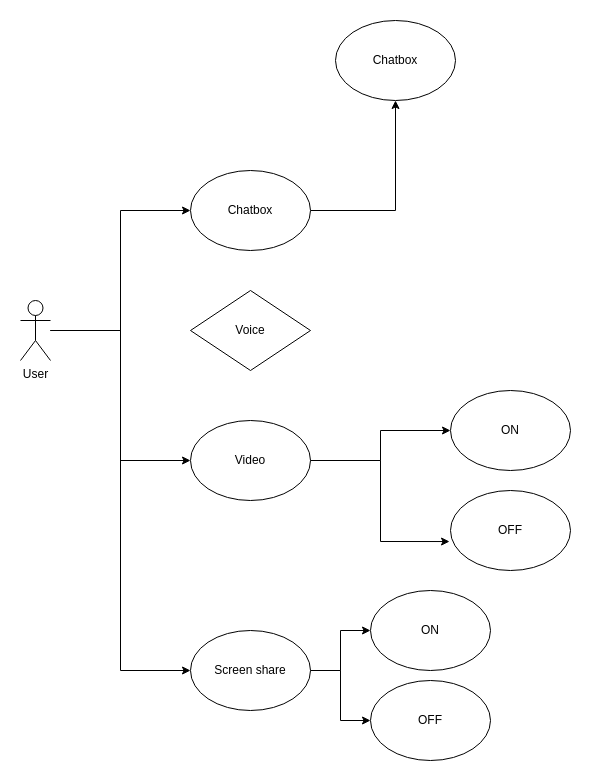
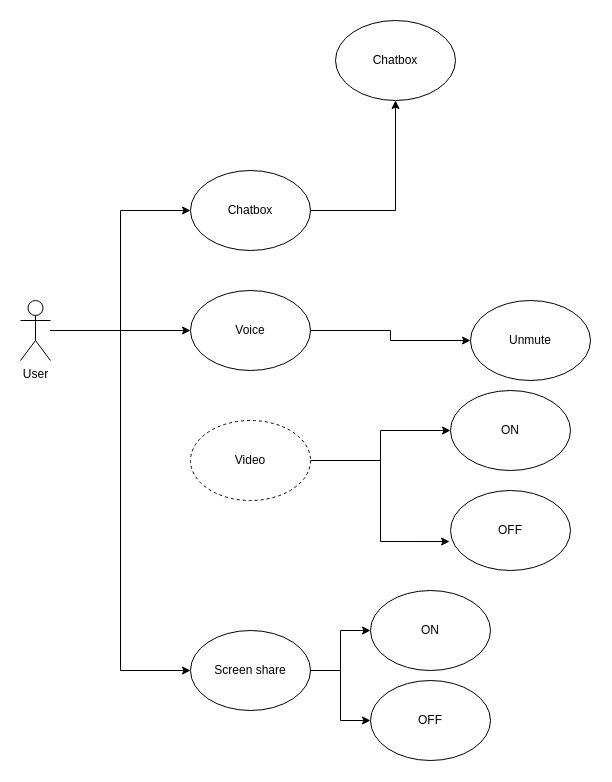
  <mxCell id="0" />
  <mxCell id="1" parent="0" />
  <mxCell id="2" style="edgeStyle=orthogonalEdgeStyle;rounded=0;orthogonalLoop=1;jettySize=auto;html=1;entryX=0;entryY=0.5;entryDx=0;entryDy=0;" edge="1" parent="1" source="6" target="8"><mxGeometry relative="1" as="geometry" /></mxCell>
- <mxCell id="4" style="edgeStyle=orthogonalEdgeStyle;rounded=0;orthogonalLoop=1;jettySize=auto;html=1;entryX=0;entryY=0.5;entryDx=0;entryDy=0;" edge="1" parent="1" source="6" target="13"><mxGeometry relative="1" as="geometry"><mxPoint x="490" y="530" as="targetPoint" /></mxGeometry></mxCell>
+ <mxCell id="3" style="edgeStyle=orthogonalEdgeStyle;rounded=0;orthogonalLoop=1;jettySize=auto;html=1;" edge="1" parent="1" source="6" target="10"><mxGeometry relative="1" as="geometry" /></mxCell>
  <mxCell id="5" style="edgeStyle=orthogonalEdgeStyle;rounded=0;orthogonalLoop=1;jettySize=auto;html=1;entryX=0;entryY=0.5;entryDx=0;entryDy=0;" edge="1" parent="1" source="6" target="20"><mxGeometry relative="1" as="geometry" /></mxCell>
  <mxCell id="6" value="User" style="shape=umlActor;verticalLabelPosition=bottom;verticalAlign=top;html=1;outlineConnect=0;" vertex="1" parent="1"><mxGeometry x="20" y="300" width="30" height="60" as="geometry" /></mxCell>
  <mxCell id="7" value="" style="edgeStyle=orthogonalEdgeStyle;rounded=0;orthogonalLoop=1;jettySize=auto;html=1;" edge="1" parent="1" source="8" target="14"><mxGeometry relative="1" as="geometry" /></mxCell>
  <mxCell id="8" value="Chatbox" style="ellipse;whiteSpace=wrap;html=1;" vertex="1" parent="1"><mxGeometry x="190" y="170" width="120" height="80" as="geometry" /></mxCell>
- <mxCell id="10" value="Voice" style="rhombus;whiteSpace=wrap;html=1;" vertex="1" parent="1"><mxGeometry x="190" y="290" width="120" height="80" as="geometry" /></mxCell>
+ <mxCell id="9" style="edgeStyle=orthogonalEdgeStyle;rounded=0;orthogonalLoop=1;jettySize=auto;html=1;" edge="1" parent="1" source="10" target="15"><mxGeometry relative="1" as="geometry" /></mxCell>
+ <mxCell id="10" value="Voice" style="ellipse;whiteSpace=wrap;html=1;" vertex="1" parent="1"><mxGeometry x="190" y="290" width="120" height="80" as="geometry" /></mxCell>
  <mxCell id="11" style="edgeStyle=orthogonalEdgeStyle;rounded=0;orthogonalLoop=1;jettySize=auto;html=1;entryX=-0.008;entryY=0.638;entryDx=0;entryDy=0;entryPerimeter=0;" edge="1" parent="1" source="13" target="17"><mxGeometry relative="1" as="geometry" /></mxCell>
  <mxCell id="12" style="edgeStyle=orthogonalEdgeStyle;rounded=0;orthogonalLoop=1;jettySize=auto;html=1;entryX=0;entryY=0.5;entryDx=0;entryDy=0;" edge="1" parent="1" source="13" target="16"><mxGeometry relative="1" as="geometry" /></mxCell>
- <mxCell id="13" value="Video" style="ellipse;whiteSpace=wrap;html=1;" vertex="1" parent="1"><mxGeometry x="190" y="420" width="120" height="80" as="geometry" /></mxCell>
+ <mxCell id="13" value="Video" style="ellipse;whiteSpace=wrap;html=1;dashed=1;" vertex="1" parent="1"><mxGeometry x="190" y="420" width="120" height="80" as="geometry" /></mxCell>
  <mxCell id="14" value="Chatbox" style="ellipse;whiteSpace=wrap;html=1;" vertex="1" parent="1"><mxGeometry x="335" y="20" width="120" height="80" as="geometry" /></mxCell>
+ <mxCell id="15" value="Unmute" style="ellipse;whiteSpace=wrap;html=1;" vertex="1" parent="1"><mxGeometry x="470" y="300" width="120" height="80" as="geometry" /></mxCell>
  <mxCell id="16" value="ON" style="ellipse;whiteSpace=wrap;html=1;" vertex="1" parent="1"><mxGeometry x="450" y="390" width="120" height="80" as="geometry" /></mxCell>
  <mxCell id="17" value="OFF" style="ellipse;whiteSpace=wrap;html=1;" vertex="1" parent="1"><mxGeometry x="450" y="490" width="120" height="80" as="geometry" /></mxCell>
  <mxCell id="18" style="edgeStyle=orthogonalEdgeStyle;rounded=0;orthogonalLoop=1;jettySize=auto;html=1;entryX=0;entryY=0.5;entryDx=0;entryDy=0;" edge="1" parent="1" source="20" target="21"><mxGeometry relative="1" as="geometry" /></mxCell>
  <mxCell id="19" style="edgeStyle=orthogonalEdgeStyle;rounded=0;orthogonalLoop=1;jettySize=auto;html=1;entryX=0;entryY=0.5;entryDx=0;entryDy=0;" edge="1" parent="1" source="20" target="22"><mxGeometry relative="1" as="geometry" /></mxCell>
  <mxCell id="20" value="Screen share" style="ellipse;whiteSpace=wrap;html=1;" vertex="1" parent="1"><mxGeometry x="190" y="630" width="120" height="80" as="geometry" /></mxCell>
  <mxCell id="21" value="ON" style="ellipse;whiteSpace=wrap;html=1;" vertex="1" parent="1"><mxGeometry x="370" y="590" width="120" height="80" as="geometry" /></mxCell>
  <mxCell id="22" value="OFF" style="ellipse;whiteSpace=wrap;html=1;" vertex="1" parent="1"><mxGeometry x="370" y="680" width="120" height="80" as="geometry" /></mxCell>
